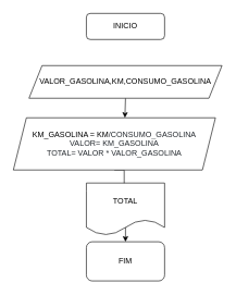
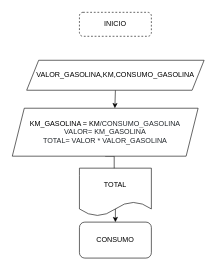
  <mxCell id="0" />
  <mxCell id="1" parent="0" />
- <mxCell id="2" value="INICIO" style="rounded=1;whiteSpace=wrap;html=1;fontSize=12;glass=0;strokeWidth=1;shadow=0;" parent="1" vertex="1"><mxGeometry x="132" y="20" width="120" height="40" as="geometry" /></mxCell>
+ <mxCell id="2" value="INICIO" style="rounded=1;whiteSpace=wrap;html=1;fontSize=12;glass=0;strokeWidth=1;shadow=0;dashed=1;" parent="1" vertex="1"><mxGeometry x="132" y="20" width="120" height="40" as="geometry" /></mxCell>
  <mxCell id="3" style="edgeStyle=orthogonalEdgeStyle;rounded=0;orthogonalLoop=1;jettySize=auto;html=1;exitX=0.5;exitY=1;exitDx=0;exitDy=0;entryX=0.552;entryY=0;entryDx=0;entryDy=0;entryPerimeter=0;" parent="1" source="4" target="6" edge="1"><mxGeometry relative="1" as="geometry" /></mxCell>
  <mxCell id="4" value="VALOR_GASOLINA,KM,CONSUMO_GASOLINA" style="shape=parallelogram;perimeter=parallelogramPerimeter;whiteSpace=wrap;html=1;fixedSize=1;" parent="1" vertex="1"><mxGeometry x="44" y="100" width="296" height="50" as="geometry" /></mxCell>
  <mxCell id="5" style="edgeStyle=orthogonalEdgeStyle;rounded=0;orthogonalLoop=1;jettySize=auto;html=1;exitX=0.5;exitY=1;exitDx=0;exitDy=0;" parent="1" source="6" edge="1"><mxGeometry relative="1" as="geometry"><mxPoint x="190" y="290" as="targetPoint" /></mxGeometry></mxCell>
  <mxCell id="6" value="KM_GASOLINA = KM&lt;span style=&quot;color: rgb(36 , 41 , 46) ; font-family: , &amp;#34;consolas&amp;#34; , &amp;#34;liberation mono&amp;#34; , &amp;#34;menlo&amp;#34; , monospace ; background-color: rgb(255 , 255 , 255)&quot;&gt;/CONSUMO_GASOLINA&lt;br&gt;VALOR= KM_GASOLINA&lt;br&gt;TOTAL= VALOR * VALOR_GASOLINA&lt;br&gt;&lt;/span&gt;" style="shape=parallelogram;perimeter=parallelogramPerimeter;whiteSpace=wrap;html=1;fixedSize=1;" parent="1" vertex="1"><mxGeometry x="20" y="180" width="310" height="80" as="geometry" /></mxCell>
  <mxCell id="7" style="edgeStyle=orthogonalEdgeStyle;rounded=0;orthogonalLoop=1;jettySize=auto;html=1;exitX=0.525;exitY=0.825;exitDx=0;exitDy=0;exitPerimeter=0;" parent="1" source="8" edge="1"><mxGeometry relative="1" as="geometry"><mxPoint x="192" y="370" as="targetPoint" /><Array as="points"><mxPoint x="192" y="346" /></Array></mxGeometry></mxCell>
  <mxCell id="8" value="TOTAL" style="shape=document;whiteSpace=wrap;html=1;boundedLbl=1;" parent="1" vertex="1"><mxGeometry x="132" y="280" width="120" height="80" as="geometry" /></mxCell>
- <mxCell id="9" value="FIM" style="rounded=1;whiteSpace=wrap;html=1;" parent="1" vertex="1"><mxGeometry x="132" y="370" width="120" height="60" as="geometry" /></mxCell>
+ <mxCell id="9" value="CONSUMO" style="rounded=1;whiteSpace=wrap;html=1;" parent="1" vertex="1"><mxGeometry x="132" y="370" width="120" height="60" as="geometry" /></mxCell>
